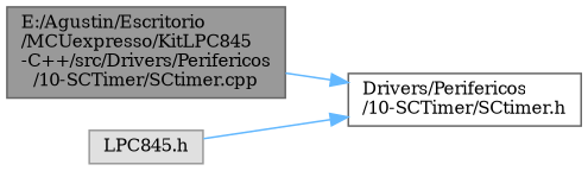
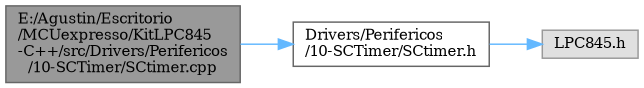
  digraph {
    rankdir=LR
    fontname="DejaVu Serif"
    node [fontname="DejaVu Serif" fontsize=10 shape=box style=filled]
    edge [color=steelblue1 fontname="DejaVu Serif" fontsize=10 labelfontname=Helvetica labelfontsize=10 style=solid]
    n1 [color=gray40 fillcolor=grey60 fontcolor=black height=0.2 label="E:/Agustin/Escritorio\l/MCUexpresso/KitLPC845\l-C++/src/Drivers/Perifericos\l/10-SCTimer/SCtimer.cpp" width=0.4]
    n2 [color=grey40 fillcolor=white height=0.2 label="Drivers/Perifericos\l/10-SCTimer/SCtimer.h" width=0.4]
    n3 [color=grey60 fillcolor="#E0E0E0" height=0.2 label="LPC845.h" width=0.4]
    n1 -> n2
-   n3 -> n2
+   n2 -> n3
  }
